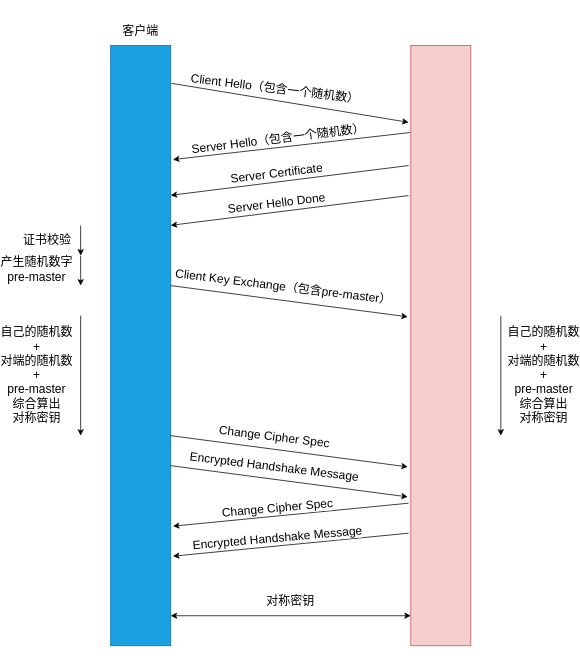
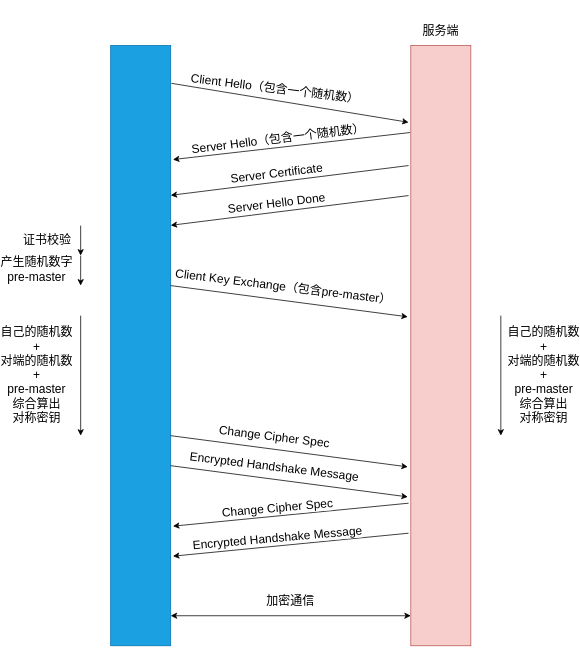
  <mxCell id="0" />
  <mxCell id="1" parent="0" />
  <mxCell id="2" value="" style="text;html=1;strokeColor=#006EAF;fillColor=#1ba1e2;align=center;verticalAlign=middle;whiteSpace=wrap;rounded=0;labelBackgroundColor=none;fontSize=16;fontColor=#ffffff;" vertex="1" parent="1"><mxGeometry x="60" y="60" width="80" height="800" as="geometry" /></mxCell>
  <mxCell id="3" value="" style="text;html=1;strokeColor=#b85450;fillColor=#f8cecc;align=center;verticalAlign=middle;whiteSpace=wrap;rounded=0;labelBackgroundColor=none;fontSize=16;" vertex="1" parent="1"><mxGeometry x="460" y="60" width="80" height="800" as="geometry" /></mxCell>
  <mxCell id="4" value="" style="endArrow=classic;html=1;exitX=1.013;exitY=0.063;exitDx=0;exitDy=0;exitPerimeter=0;entryX=-0.037;entryY=0.128;entryDx=0;entryDy=0;entryPerimeter=0;" edge="1" parent="1" source="2" target="3"><mxGeometry relative="1" as="geometry"><mxPoint x="140" y="140" as="sourcePoint" /><mxPoint x="450" y="140" as="targetPoint" /></mxGeometry></mxCell>
  <mxCell id="5" value="&lt;span style=&quot;font-size: 16px&quot;&gt;Client Hello（包含一个随机数）&lt;/span&gt;" style="edgeLabel;resizable=0;html=1;align=center;verticalAlign=middle;rotation=7;" connectable="0" vertex="1" parent="4"><mxGeometry relative="1" as="geometry"><mxPoint x="-20.21" y="-20" as="offset" /></mxGeometry></mxCell>
  <mxCell id="6" value="" style="endArrow=classic;html=1;entryX=1.038;entryY=0.19;entryDx=0;entryDy=0;entryPerimeter=0;exitX=-0.012;exitY=0.145;exitDx=0;exitDy=0;exitPerimeter=0;" edge="1" parent="1" source="3" target="2"><mxGeometry relative="1" as="geometry"><mxPoint x="450" y="180" as="sourcePoint" /><mxPoint x="140" y="260" as="targetPoint" /></mxGeometry></mxCell>
  <mxCell id="7" value="&lt;font style=&quot;font-size: 16px&quot;&gt;Server Hello（包含一个随机数）&lt;/font&gt;" style="edgeLabel;resizable=0;html=1;align=center;verticalAlign=middle;rotation=353;" connectable="0" vertex="1" parent="6"><mxGeometry relative="1" as="geometry"><mxPoint x="-18.28" y="-10.19" as="offset" /></mxGeometry></mxCell>
  <mxCell id="8" value="" style="endArrow=classic;startArrow=classic;html=1;entryX=0;entryY=0.5;entryDx=0;entryDy=0;" edge="1" parent="1"><mxGeometry width="50" height="50" relative="1" as="geometry"><mxPoint x="140" y="820" as="sourcePoint" /><mxPoint x="460" y="820" as="targetPoint" /></mxGeometry></mxCell>
- <mxCell id="9" value="&lt;span style=&quot;font-size: 16px&quot;&gt;对称密钥&lt;/span&gt;" style="text;html=1;strokeColor=none;fillColor=none;align=center;verticalAlign=middle;whiteSpace=wrap;rounded=0;" vertex="1" parent="1"><mxGeometry x="260" y="780" width="80" height="40" as="geometry" /></mxCell>
- <mxCell id="10" value="&lt;span style=&quot;font-size: 16px&quot;&gt;客户端&lt;/span&gt;" style="text;html=1;strokeColor=none;fillColor=none;align=center;verticalAlign=middle;whiteSpace=wrap;rounded=0;" vertex="1" parent="1"><mxGeometry x="60" y="20" width="80" height="40" as="geometry" /></mxCell>
+ <mxCell id="9" value="&lt;span style=&quot;font-size: 16px&quot;&gt;加密通信&lt;/span&gt;" style="text;html=1;strokeColor=none;fillColor=none;align=center;verticalAlign=middle;whiteSpace=wrap;rounded=0;" vertex="1" parent="1"><mxGeometry x="260" y="780" width="80" height="40" as="geometry" /></mxCell>
+ <mxCell id="11" value="&lt;span style=&quot;font-size: 16px&quot;&gt;服务端&lt;/span&gt;" style="text;html=1;strokeColor=none;fillColor=none;align=center;verticalAlign=middle;whiteSpace=wrap;rounded=0;" vertex="1" parent="1"><mxGeometry x="460" y="20" width="80" height="40" as="geometry" /></mxCell>
  <mxCell id="12" value="" style="endArrow=classic;html=1;entryX=1;entryY=0.25;entryDx=0;entryDy=0;exitX=-0.037;exitY=0.188;exitDx=0;exitDy=0;exitPerimeter=0;" edge="1" parent="1"><mxGeometry relative="1" as="geometry"><mxPoint x="457.04" y="220" as="sourcePoint" /><mxPoint x="140" y="259.68" as="targetPoint" /></mxGeometry></mxCell>
  <mxCell id="13" value="&lt;font style=&quot;font-size: 16px&quot;&gt;Server Certificate&lt;/font&gt;" style="edgeLabel;resizable=0;html=1;align=center;verticalAlign=middle;rotation=353;" connectable="0" vertex="1" parent="12"><mxGeometry relative="1" as="geometry"><mxPoint x="-18.28" y="-10.19" as="offset" /></mxGeometry></mxCell>
  <mxCell id="14" value="" style="endArrow=classic;html=1;entryX=1;entryY=0.25;entryDx=0;entryDy=0;exitX=-0.037;exitY=0.188;exitDx=0;exitDy=0;exitPerimeter=0;" edge="1" parent="1"><mxGeometry relative="1" as="geometry"><mxPoint x="457.04" y="260" as="sourcePoint" /><mxPoint x="140" y="299.68" as="targetPoint" /></mxGeometry></mxCell>
  <mxCell id="15" value="&lt;font style=&quot;font-size: 16px&quot;&gt;Server Hello Done&lt;/font&gt;" style="edgeLabel;resizable=0;html=1;align=center;verticalAlign=middle;rotation=353;" connectable="0" vertex="1" parent="14"><mxGeometry relative="1" as="geometry"><mxPoint x="-18.28" y="-10.19" as="offset" /></mxGeometry></mxCell>
  <mxCell id="16" value="" style="endArrow=classic;html=1;exitX=1.013;exitY=0.063;exitDx=0;exitDy=0;exitPerimeter=0;entryX=-0.037;entryY=0.128;entryDx=0;entryDy=0;entryPerimeter=0;" edge="1" parent="1"><mxGeometry relative="1" as="geometry"><mxPoint x="140" y="380" as="sourcePoint" /><mxPoint x="456" y="421.6" as="targetPoint" /></mxGeometry></mxCell>
  <mxCell id="17" value="&lt;span style=&quot;font-size: 16px&quot;&gt;Client Key Exchange（包含pre-master）&lt;/span&gt;" style="edgeLabel;resizable=0;html=1;align=center;verticalAlign=middle;rotation=7;" connectable="0" vertex="1" parent="16"><mxGeometry relative="1" as="geometry"><mxPoint x="-7.81" y="-20" as="offset" /></mxGeometry></mxCell>
  <mxCell id="18" value="" style="endArrow=classic;html=1;exitX=1.013;exitY=0.063;exitDx=0;exitDy=0;exitPerimeter=0;entryX=-0.037;entryY=0.128;entryDx=0;entryDy=0;entryPerimeter=0;" edge="1" parent="1"><mxGeometry relative="1" as="geometry"><mxPoint x="140" y="580" as="sourcePoint" /><mxPoint x="456" y="621.6" as="targetPoint" /></mxGeometry></mxCell>
  <mxCell id="19" value="&lt;span style=&quot;font-size: 16px&quot;&gt;Change Cipher Spec&lt;/span&gt;" style="edgeLabel;resizable=0;html=1;align=center;verticalAlign=middle;rotation=7;" connectable="0" vertex="1" parent="18"><mxGeometry relative="1" as="geometry"><mxPoint x="-20.21" y="-20" as="offset" /></mxGeometry></mxCell>
  <mxCell id="20" value="" style="endArrow=classic;html=1;exitX=1.013;exitY=0.063;exitDx=0;exitDy=0;exitPerimeter=0;entryX=-0.037;entryY=0.128;entryDx=0;entryDy=0;entryPerimeter=0;" edge="1" parent="1"><mxGeometry relative="1" as="geometry"><mxPoint x="140" y="620" as="sourcePoint" /><mxPoint x="456" y="661.6" as="targetPoint" /></mxGeometry></mxCell>
  <mxCell id="21" value="&lt;span style=&quot;font-size: 16px&quot;&gt;Encrypted Handshake Message&lt;/span&gt;" style="edgeLabel;resizable=0;html=1;align=center;verticalAlign=middle;rotation=7;" connectable="0" vertex="1" parent="20"><mxGeometry relative="1" as="geometry"><mxPoint x="-20.21" y="-20" as="offset" /></mxGeometry></mxCell>
  <mxCell id="22" value="" style="endArrow=classic;html=1;entryX=1.038;entryY=0.715;entryDx=0;entryDy=0;exitX=-0.037;exitY=0.188;exitDx=0;exitDy=0;exitPerimeter=0;entryPerimeter=0;" edge="1" parent="1"><mxGeometry relative="1" as="geometry"><mxPoint x="457.04" y="670" as="sourcePoint" /><mxPoint x="143.04" y="700.6" as="targetPoint" /></mxGeometry></mxCell>
  <mxCell id="23" value="&lt;span style=&quot;font-size: 16px&quot;&gt;Change Cipher Spec&lt;/span&gt;" style="edgeLabel;resizable=0;html=1;align=center;verticalAlign=middle;rotation=355;" connectable="0" vertex="1" parent="22"><mxGeometry relative="1" as="geometry"><mxPoint x="-18.28" y="-10.19" as="offset" /></mxGeometry></mxCell>
  <mxCell id="24" value="" style="endArrow=classic;html=1;entryX=1.038;entryY=0.715;entryDx=0;entryDy=0;exitX=-0.037;exitY=0.188;exitDx=0;exitDy=0;exitPerimeter=0;entryPerimeter=0;" edge="1" parent="1"><mxGeometry relative="1" as="geometry"><mxPoint x="457" y="710" as="sourcePoint" /><mxPoint x="143" y="740.6" as="targetPoint" /></mxGeometry></mxCell>
  <mxCell id="25" value="&lt;span style=&quot;font-size: 16px&quot;&gt;Encrypted Handshake Message&lt;/span&gt;" style="edgeLabel;resizable=0;html=1;align=center;verticalAlign=middle;rotation=355;" connectable="0" vertex="1" parent="24"><mxGeometry relative="1" as="geometry"><mxPoint x="-18.28" y="-10.19" as="offset" /></mxGeometry></mxCell>
  <mxCell id="26" value="" style="endArrow=classic;html=1;" edge="1" parent="1"><mxGeometry relative="1" as="geometry"><mxPoint x="20" y="300" as="sourcePoint" /><mxPoint x="20" y="340" as="targetPoint" /></mxGeometry></mxCell>
  <mxCell id="27" value="&lt;span style=&quot;font-size: 16px&quot;&gt;证书校验&lt;/span&gt;" style="edgeLabel;resizable=0;html=1;align=center;verticalAlign=middle;rotation=0;" connectable="0" vertex="1" parent="26"><mxGeometry relative="1" as="geometry"><mxPoint x="-46" y="-2" as="offset" /></mxGeometry></mxCell>
  <mxCell id="28" value="" style="endArrow=classic;html=1;" edge="1" parent="1"><mxGeometry relative="1" as="geometry"><mxPoint x="20" y="340" as="sourcePoint" /><mxPoint x="20" y="380" as="targetPoint" /></mxGeometry></mxCell>
  <mxCell id="29" value="&lt;span style=&quot;font-size: 16px&quot;&gt;产生随机数字&lt;br&gt;pre-master&lt;br&gt;&lt;/span&gt;" style="edgeLabel;resizable=0;html=1;align=center;verticalAlign=middle;rotation=0;" connectable="0" vertex="1" parent="28"><mxGeometry relative="1" as="geometry"><mxPoint x="-60" y="-2" as="offset" /></mxGeometry></mxCell>
  <mxCell id="30" value="" style="endArrow=classic;html=1;" edge="1" parent="1"><mxGeometry relative="1" as="geometry"><mxPoint x="20" y="420" as="sourcePoint" /><mxPoint x="20" y="580" as="targetPoint" /></mxGeometry></mxCell>
  <mxCell id="31" value="&lt;span style=&quot;font-size: 16px&quot;&gt;自己的随机数&lt;br&gt;+&lt;br&gt;对端的随机数&lt;br&gt;+&lt;br&gt;pre-master&lt;br&gt;综合算出&lt;br&gt;对称密钥&lt;br&gt;&lt;/span&gt;" style="edgeLabel;resizable=0;html=1;align=center;verticalAlign=middle;rotation=0;" connectable="0" vertex="1" parent="30"><mxGeometry relative="1" as="geometry"><mxPoint x="-60" y="-2" as="offset" /></mxGeometry></mxCell>
  <mxCell id="32" value="" style="endArrow=classic;html=1;" edge="1" parent="1"><mxGeometry relative="1" as="geometry"><mxPoint x="580" y="420" as="sourcePoint" /><mxPoint x="580" y="580" as="targetPoint" /></mxGeometry></mxCell>
  <mxCell id="33" value="&lt;span style=&quot;font-size: 16px&quot;&gt;自己的随机数&lt;br&gt;+&lt;br&gt;对端的随机数&lt;br&gt;+&lt;br&gt;pre-master&lt;br&gt;综合算出&lt;br&gt;对称密钥&lt;br&gt;&lt;/span&gt;" style="edgeLabel;resizable=0;html=1;align=center;verticalAlign=middle;rotation=0;" connectable="0" vertex="1" parent="32"><mxGeometry relative="1" as="geometry"><mxPoint x="56" y="-2" as="offset" /></mxGeometry></mxCell>
